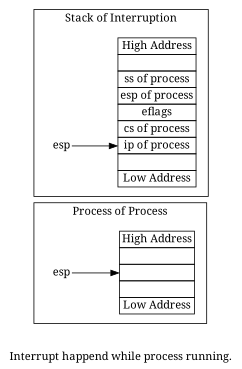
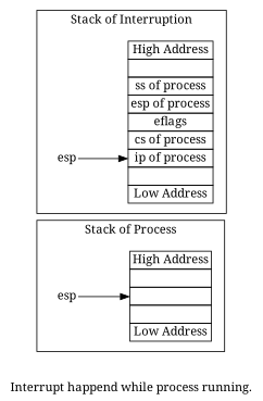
  digraph {
    label="Interrupt happend while process running."
    rankdir=LR
    fontname="Noto Serif"
    node [shape=none fontname="Noto Serif"]
    edge [headport=1 tailport=1 fontname="Noto Serif"]
    n1 [label=< 			<table border="0"> 				<tr><td port="1">esp</td></tr> 			</table> 		>]
    n2 [label=< 			<table border="0" cellborder="1" cellspacing="0"> 				<tr><td>High Address</td></tr> 				<tr><td> </td></tr> 				<tr><td port="1"> </td></tr> 				<tr><td> </td></tr> 				<tr><td>Low Address</td></tr> 			</table> 		>]
    n3 [label=< 			<table border="0"> 				<tr><td port="1">esp</td></tr> 			</table> 		>]
    n4 [label=< 			<table border="0" cellborder="1" cellspacing="0"> 				<tr><td>High Address</td></tr> 				<tr><td> </td></tr> 				<tr><td>ss of process</td></tr> 				<tr><td>esp of process</td></tr> 				<tr><td>eflags</td></tr> 				<tr><td>cs of process</td></tr> 				<tr><td port="1">ip of process</td></tr> 				<tr><td> </td></tr> 				<tr><td>Low Address</td></tr> 			</table> 		>]
    subgraph cluster_1 {
-     label="Process of Process"
+     label="Stack of Process"
      n1
      n2
    }
    subgraph cluster_2 {
      label="Stack of Interruption"
      n3
      n4
    }
    n1 -> n2
    n3 -> n4
  }
